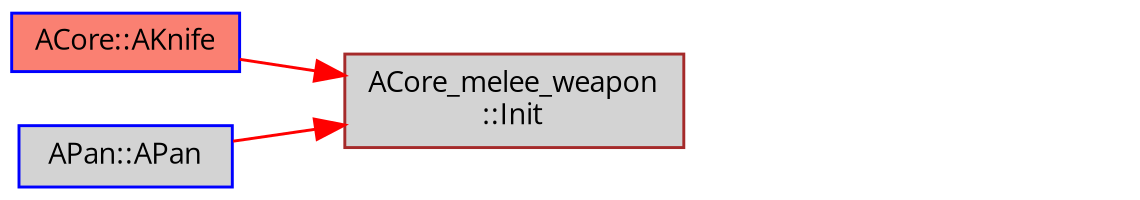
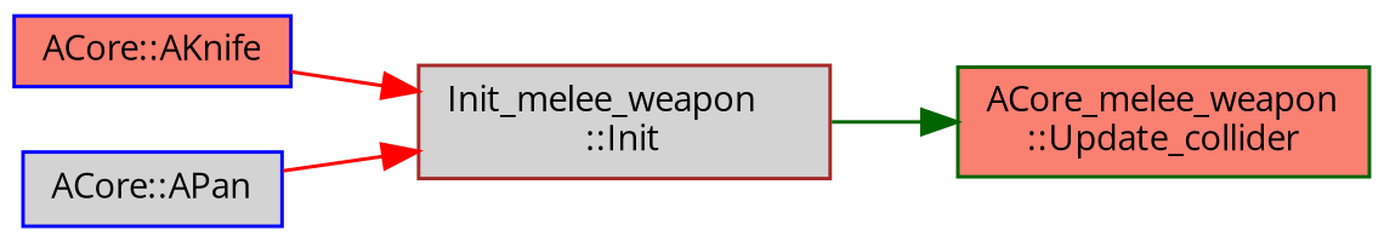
  digraph {
    fontname="Open Sans"
    rankdir=RL
    node [color=blue fillcolor=salmon fontname="Open Sans" fontsize=10 shape=record style=filled]
    edge [color=red dir=back fontname="Open Sans" fontsize=10 labelfontname=Helvetica labelfontsize=10 style=solid]
-   n2 [color=brown fillcolor=lightgrey height=0.2 label="ACore_melee_weapon\l::Init" width=0.4]
+   n1 [color=darkgreen fontcolor=black height=0.2 label="ACore_melee_weapon\l::Update_collider" width=0.4]
+   n2 [color=brown fillcolor=lightgrey height=0.2 label="Init_melee_weapon\l::Init" width=0.4]
    n3 [height=0.2 label="ACore::AKnife" width=0.4]
-   n4 [fillcolor=lightgrey height=0.2 label="APan::APan" width=0.4]
+   n4 [fillcolor=lightgrey height=0.2 label="ACore::APan" width=0.4]
+   n1 -> n2 [color=darkgreen]
    n2 -> n3
    n2 -> n4
  }
